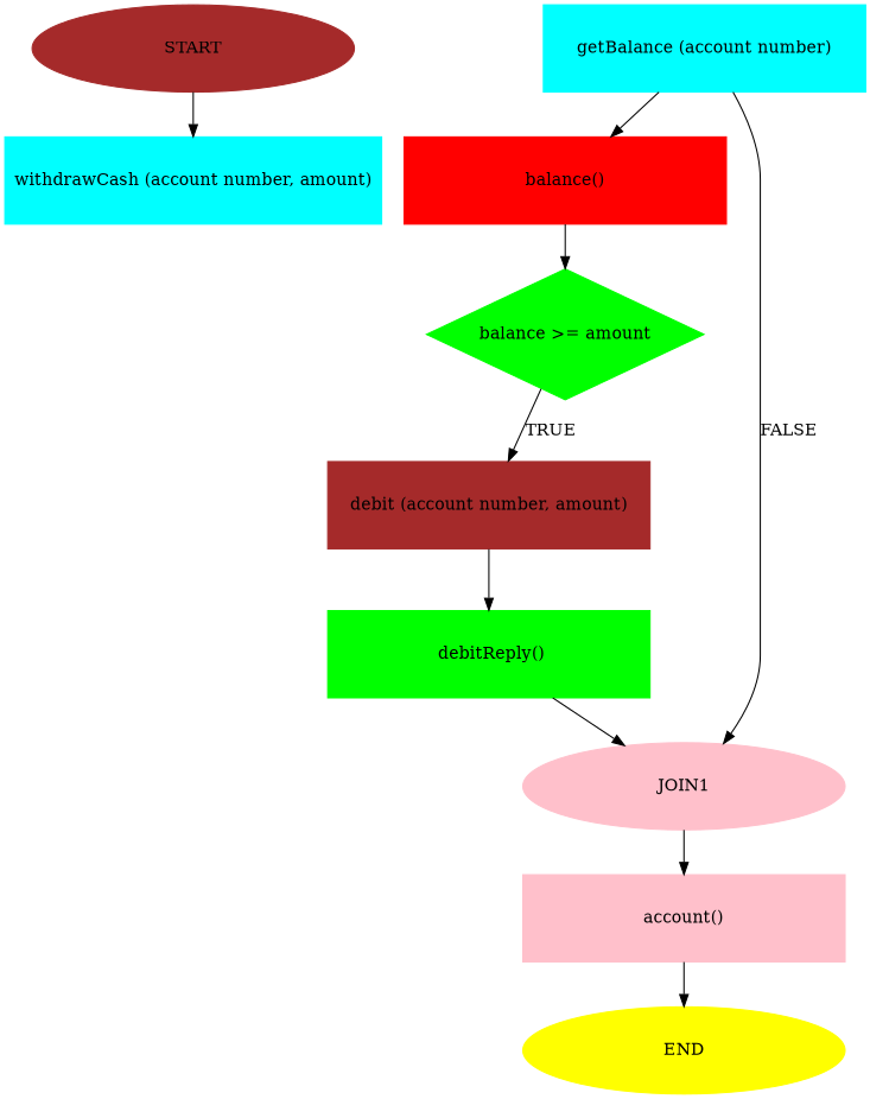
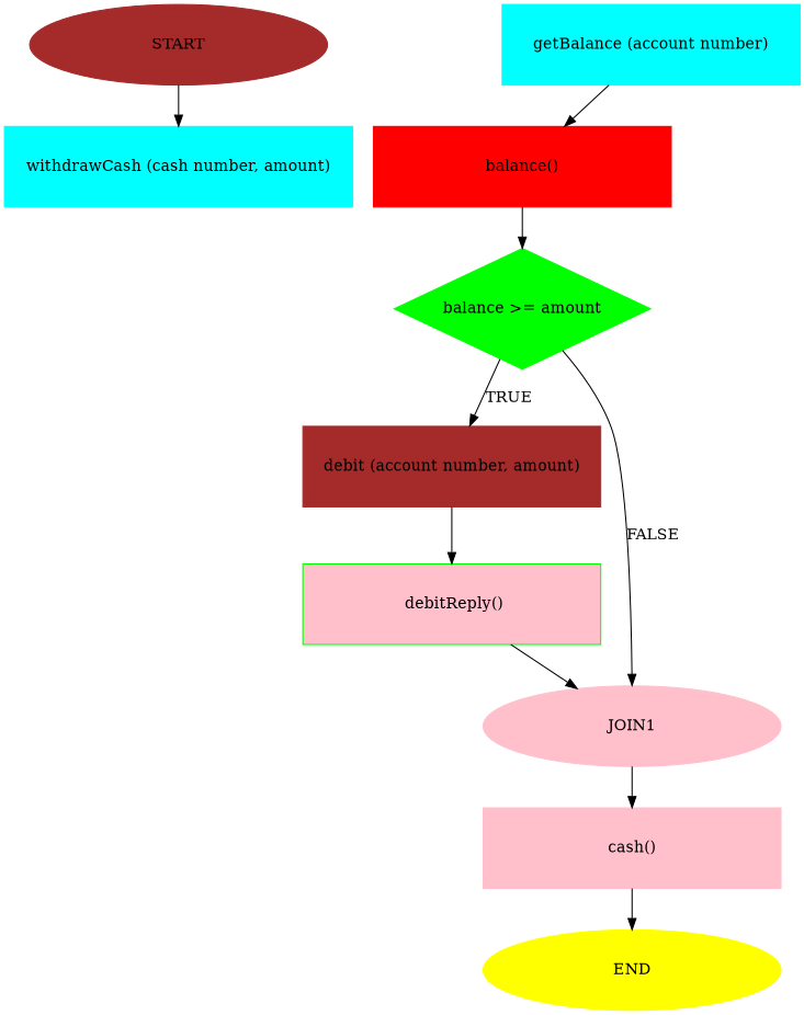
  digraph {
    node [color=brown style=filled shape=box]
    n1 [height=1.0 label=START width=3.7 shape=""]
-   n2 [color=cyan height=1.0 label="withdrawCash (account number, amount)" width=3.7]
+   n2 [color=cyan height=1.0 label="withdrawCash (cash number, amount)" width=3.7]
    n3 [color=cyan height=1.0 label="getBalance (account number)" width=3.7]
    n4 [color=red height=1.0 label="balance()" width=3.7]
    n5 [color=green height=1.5 label="balance >= amount" shape=diamond width=2.5]
    n6 [height=1.0 label="debit (account number, amount)" width=3.7]
    n7 [color=pink height=1.0 label=JOIN1 width=3.7 shape=""]
-   n8 [color=green height=1.0 label=" debitReply()" width=3.7]
-   n9 [color=pink height=1.0 label="account()" width=3.7]
+   n8 [color=green height=1.0 label=" debitReply()" width=3.7 fillcolor=pink]
+   n9 [color=pink height=1.0 label="cash()" width=3.7]
    n10 [color=yellow height=1.0 label=END width=3.7 shape=""]
    n1 -> n2
    n3 -> n4
    n4 -> n5
    n5 -> n6 [label=TRUE]
-   n3 -> n7 [label=FALSE]
+   n5 -> n7 [label=FALSE]
    n6 -> n8
    n7 -> n9
    n8 -> n7
    n9 -> n10
  }
